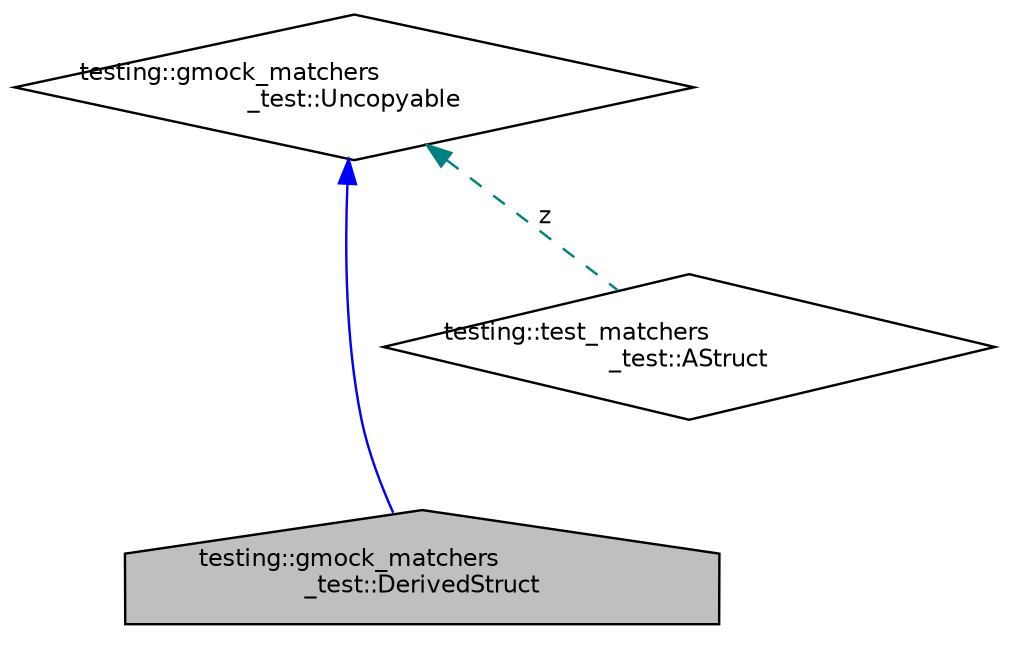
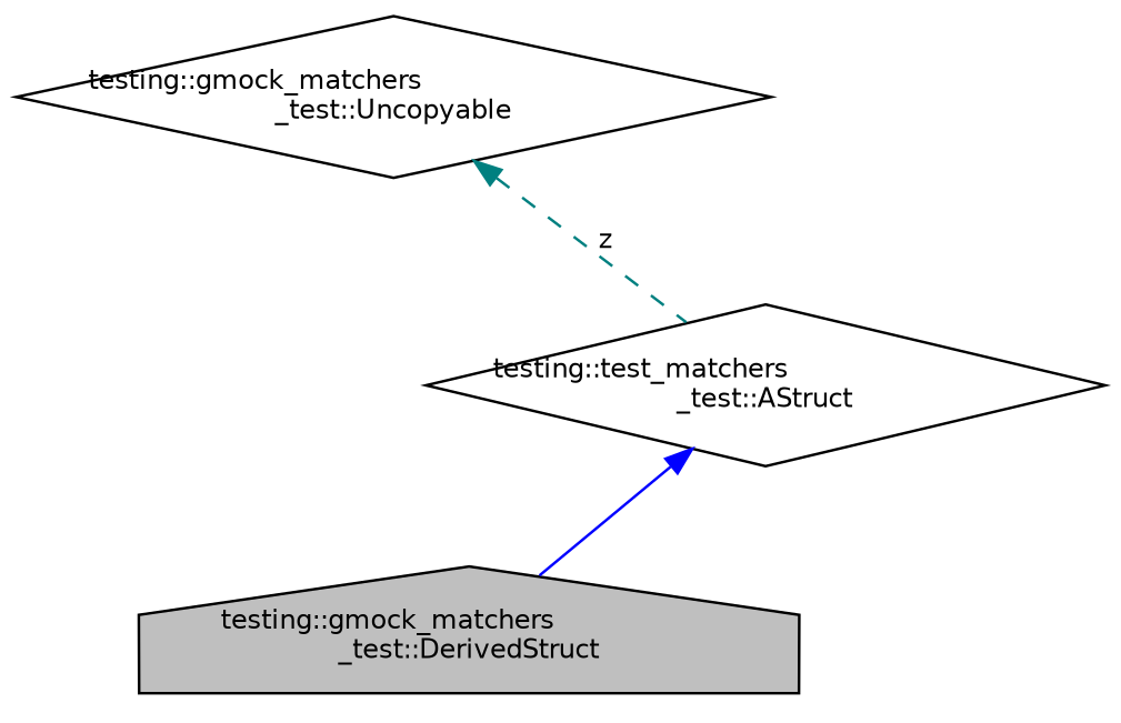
  digraph {
    node [color=black fillcolor=white fontname=Helvetica fontsize=10 shape=diamond style=filled]
    edge [dir=back fontname=Helvetica fontsize=10 labelfontname=Helvetica labelfontsize=10]
    n1 [fillcolor=grey75 fontcolor=black height=0.2 label="testing::gmock_matchers\l_test::DerivedStruct" shape=house width=0.4]
    n2 [height=0.2 label="testing::test_matchers\l_test::AStruct" width=0.4]
    n3 [height=0.2 label="testing::gmock_matchers\l_test::Uncopyable" width=0.4]
-   n3 -> n1 [color=blue style=solid]
+   n2 -> n1 [color=blue style=solid]
    n3 -> n2 [color=teal label=" z" style=dashed]
  }
